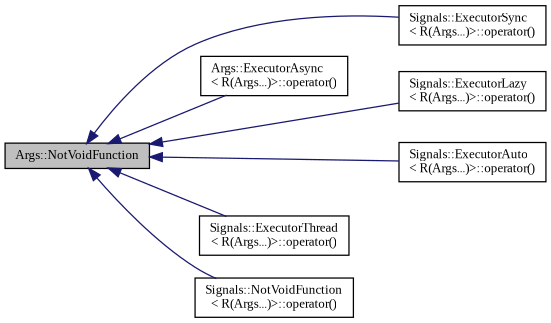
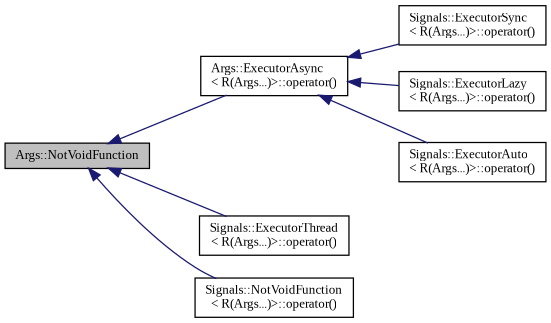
  digraph {
    fontname="Liberation Serif"
    rankdir=LR
    node [color=black fillcolor=white fontname="Liberation Serif" fontsize=10 shape=record style=filled]
    edge [color=midnightblue dir=back fontname="Liberation Serif" fontsize=10 labelfontname=Helvetica labelfontsize=10 style=solid]
    n1 [fillcolor=grey75 fontcolor=black height=0.2 label="Args::NotVoidFunction" width=0.4]
    n2 [height=0.2 label="Signals::ExecutorSync\l\< R(Args...)\>::operator()" width=0.4]
    n3 [height=0.2 label="Signals::ExecutorLazy\l\< R(Args...)\>::operator()" width=0.4]
    n4 [height=0.2 label="Args::ExecutorAsync\l\< R(Args...)\>::operator()" width=0.4]
    n5 [height=0.2 label="Signals::ExecutorAuto\l\< R(Args...)\>::operator()" width=0.4]
    n6 [height=0.2 label="Signals::ExecutorThread\l\< R(Args...)\>::operator()" width=0.4]
    n7 [height=0.2 label="Signals::NotVoidFunction\l\< R(Args...)\>::operator()" width=0.4]
-   n1 -> n2
-   n1 -> n3
+   n4 -> n2
+   n4 -> n3
    n1 -> n4
-   n1 -> n5
+   n4 -> n5
    n1 -> n6
    n1 -> n7
  }
